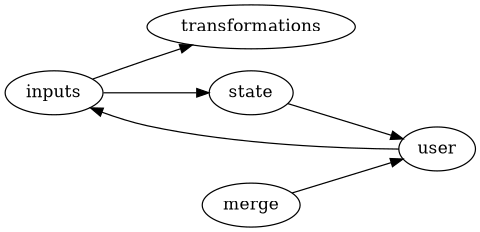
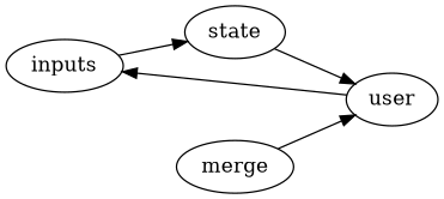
  digraph {
    rankdir=LR
    inputs
-   transformations
    state
    merge
    user
    subgraph sub_1 {
      label=Prog
      style=dotted
      inputs
-     transformations
      state
      merge
    }
-   inputs -> transformations
    inputs -> state
    state -> user
    merge -> user
    user -> inputs
  }
